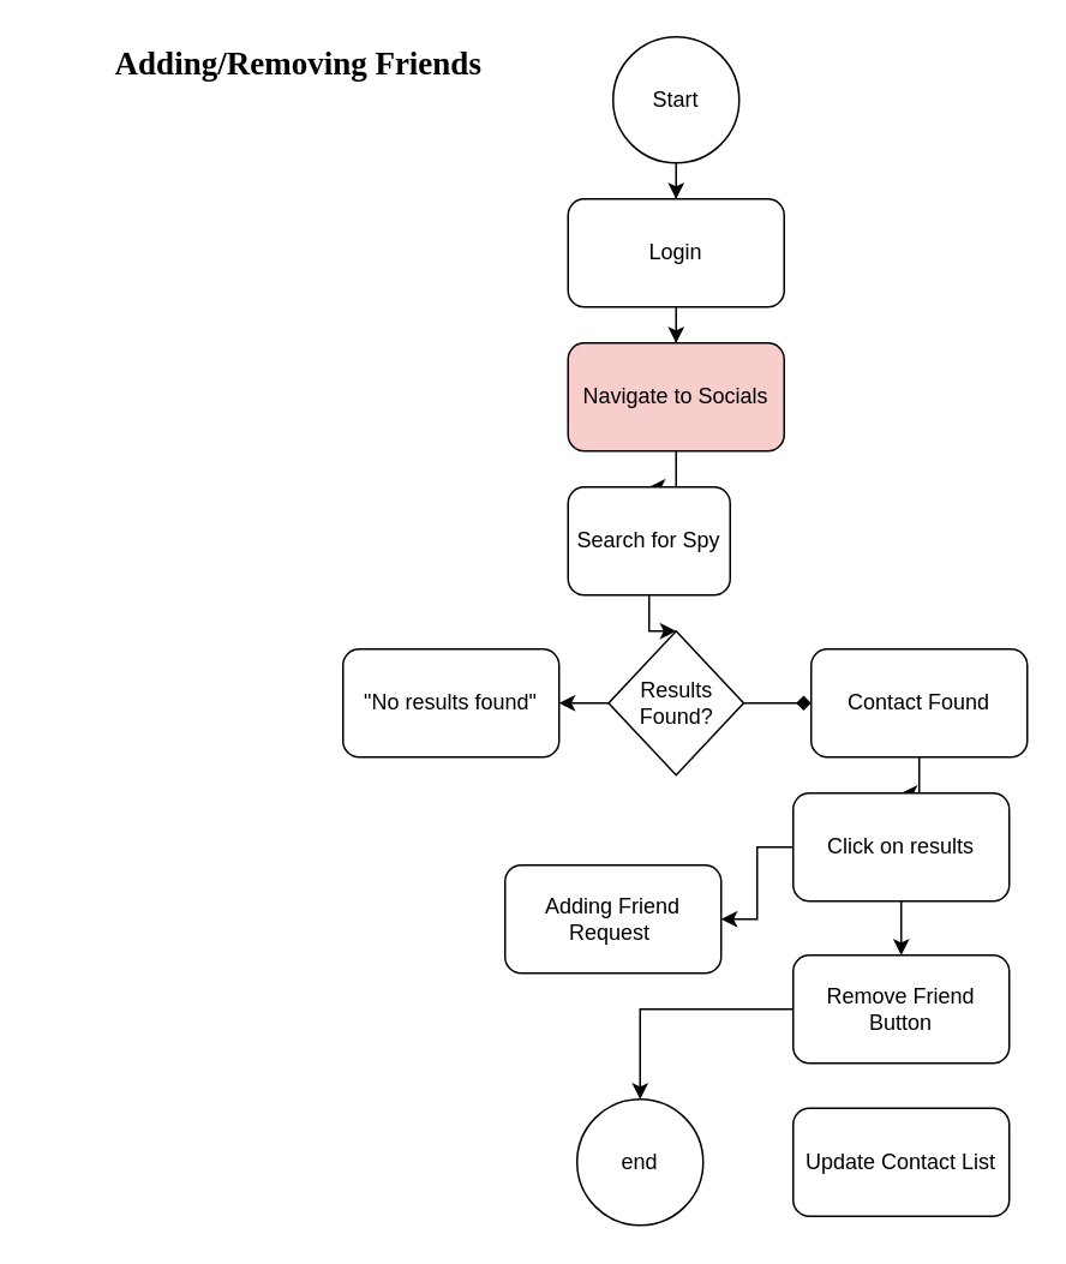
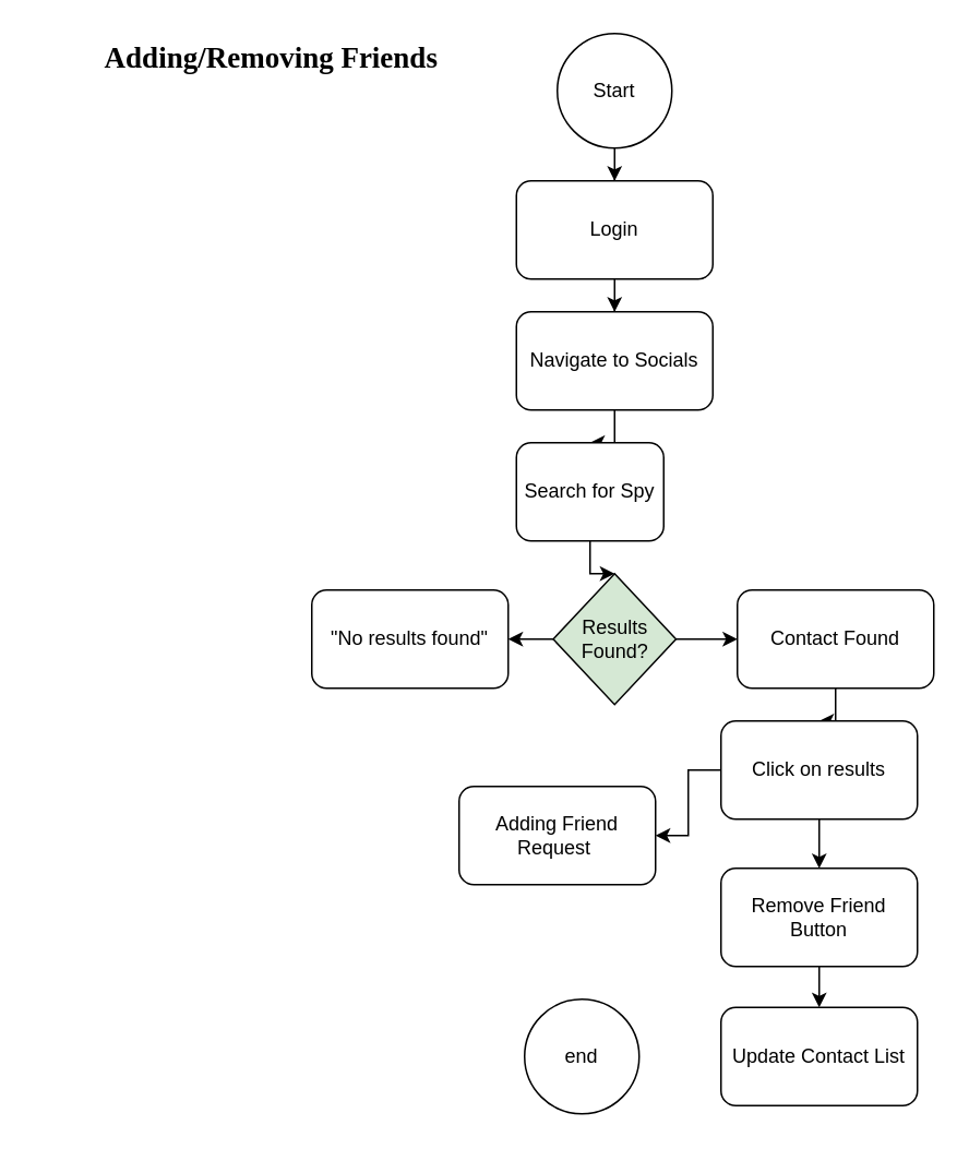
  <mxCell id="0" />
  <mxCell id="1" parent="0" />
  <mxCell id="2" value="" style="edgeStyle=orthogonalEdgeStyle;rounded=0;orthogonalLoop=1;jettySize=auto;html=1;" edge="1" parent="1" source="3" target="5"><mxGeometry relative="1" as="geometry" /></mxCell>
  <mxCell id="3" value="Start" style="ellipse;whiteSpace=wrap;html=1;aspect=fixed;" parent="1" vertex="1"><mxGeometry x="340" y="20" width="70" height="70" as="geometry" /></mxCell>
  <mxCell id="4" value="" style="edgeStyle=orthogonalEdgeStyle;rounded=0;orthogonalLoop=1;jettySize=auto;html=1;" edge="1" parent="1" source="5" target="7"><mxGeometry relative="1" as="geometry" /></mxCell>
  <mxCell id="5" value="Login" style="rounded=1;whiteSpace=wrap;html=1;" parent="1" vertex="1"><mxGeometry x="315" y="110" width="120" height="60" as="geometry" /></mxCell>
  <mxCell id="6" value="" style="edgeStyle=orthogonalEdgeStyle;rounded=0;orthogonalLoop=1;jettySize=auto;html=1;" edge="1" parent="1" source="7" target="18"><mxGeometry relative="1" as="geometry" /></mxCell>
- <mxCell id="7" value="Navigate to Socials" style="rounded=1;whiteSpace=wrap;html=1;fillColor=#f8cecc;" vertex="1" parent="1"><mxGeometry x="315" y="190" width="120" height="60" as="geometry" /></mxCell>
+ <mxCell id="7" value="Navigate to Socials" style="rounded=1;whiteSpace=wrap;html=1;" vertex="1" parent="1"><mxGeometry x="315" y="190" width="120" height="60" as="geometry" /></mxCell>
  <mxCell id="8" value="" style="edgeStyle=orthogonalEdgeStyle;rounded=0;orthogonalLoop=1;jettySize=auto;html=1;" edge="1" parent="1" source="10" target="15"><mxGeometry relative="1" as="geometry" /></mxCell>
- <mxCell id="9" value="" style="edgeStyle=orthogonalEdgeStyle;rounded=0;orthogonalLoop=1;jettySize=auto;html=1;endArrow=diamond;" edge="1" parent="1" source="10" target="20"><mxGeometry relative="1" as="geometry" /></mxCell>
- <mxCell id="10" value="Results Found?" style="rhombus;whiteSpace=wrap;html=1;" vertex="1" parent="1"><mxGeometry x="337.5" y="350" width="75" height="80" as="geometry" /></mxCell>
+ <mxCell id="9" value="" style="edgeStyle=orthogonalEdgeStyle;rounded=0;orthogonalLoop=1;jettySize=auto;html=1;" edge="1" parent="1" source="10" target="20"><mxGeometry relative="1" as="geometry" /></mxCell>
+ <mxCell id="10" value="Results Found?" style="rhombus;whiteSpace=wrap;html=1;fillColor=#d5e8d4;" vertex="1" parent="1"><mxGeometry x="337.5" y="350" width="75" height="80" as="geometry" /></mxCell>
  <mxCell id="11" value="Adding Friend Request&amp;nbsp;" style="rounded=1;whiteSpace=wrap;html=1;" vertex="1" parent="1"><mxGeometry x="280" y="480" width="120" height="60" as="geometry" /></mxCell>
- <mxCell id="12" value="" style="edgeStyle=orthogonalEdgeStyle;rounded=0;orthogonalLoop=1;jettySize=auto;html=1;" edge="1" parent="1" source="13" target="16"><mxGeometry relative="1" as="geometry" /></mxCell>
+ <mxCell id="12" value="" style="edgeStyle=orthogonalEdgeStyle;rounded=0;orthogonalLoop=1;jettySize=auto;html=1;" edge="1" parent="1" source="13" target="24"><mxGeometry relative="1" as="geometry" /></mxCell>
  <mxCell id="13" value="Remove Friend Button" style="rounded=1;whiteSpace=wrap;html=1;" vertex="1" parent="1"><mxGeometry x="440" y="530" width="120" height="60" as="geometry" /></mxCell>
  <mxCell id="14" value="&lt;b&gt;&lt;font style=&quot;font-size: 18px;&quot; face=&quot;Verdana&quot;&gt;Adding/Removing Friends&lt;/font&gt;&lt;/b&gt;" style="text;html=1;align=center;verticalAlign=middle;resizable=0;points=[];autosize=1;strokeColor=none;fillColor=none;" vertex="1" parent="1"><mxGeometry x="20" y="20" width="290" height="30" as="geometry" /></mxCell>
  <mxCell id="15" value="&quot;No results found&quot;" style="rounded=1;whiteSpace=wrap;html=1;" vertex="1" parent="1"><mxGeometry x="190" y="360" width="120" height="60" as="geometry" /></mxCell>
  <mxCell id="16" value="end" style="ellipse;whiteSpace=wrap;html=1;aspect=fixed;" vertex="1" parent="1"><mxGeometry x="320" y="610" width="70" height="70" as="geometry" /></mxCell>
  <mxCell id="17" value="" style="edgeStyle=orthogonalEdgeStyle;rounded=0;orthogonalLoop=1;jettySize=auto;html=1;" edge="1" parent="1" source="18" target="10"><mxGeometry relative="1" as="geometry" /></mxCell>
  <mxCell id="18" value="Search for Spy" style="rounded=1;whiteSpace=wrap;html=1;" vertex="1" parent="1"><mxGeometry x="315" y="270" width="90" height="60" as="geometry" /></mxCell>
  <mxCell id="19" value="" style="edgeStyle=orthogonalEdgeStyle;rounded=0;orthogonalLoop=1;jettySize=auto;html=1;" edge="1" parent="1" source="20" target="23"><mxGeometry relative="1" as="geometry" /></mxCell>
  <mxCell id="20" value="Contact Found" style="rounded=1;whiteSpace=wrap;html=1;" vertex="1" parent="1"><mxGeometry x="450" y="360" width="120" height="60" as="geometry" /></mxCell>
  <mxCell id="21" value="" style="edgeStyle=orthogonalEdgeStyle;rounded=0;orthogonalLoop=1;jettySize=auto;html=1;" edge="1" parent="1" source="23" target="11"><mxGeometry relative="1" as="geometry" /></mxCell>
  <mxCell id="22" value="" style="edgeStyle=orthogonalEdgeStyle;rounded=0;orthogonalLoop=1;jettySize=auto;html=1;" edge="1" parent="1" source="23" target="13"><mxGeometry relative="1" as="geometry" /></mxCell>
  <mxCell id="23" value="Click on results" style="whiteSpace=wrap;html=1;rounded=1;" vertex="1" parent="1"><mxGeometry x="440" y="440" width="120" height="60" as="geometry" /></mxCell>
  <mxCell id="24" value="Update Contact List" style="whiteSpace=wrap;html=1;rounded=1;" vertex="1" parent="1"><mxGeometry x="440" y="615" width="120" height="60" as="geometry" /></mxCell>
